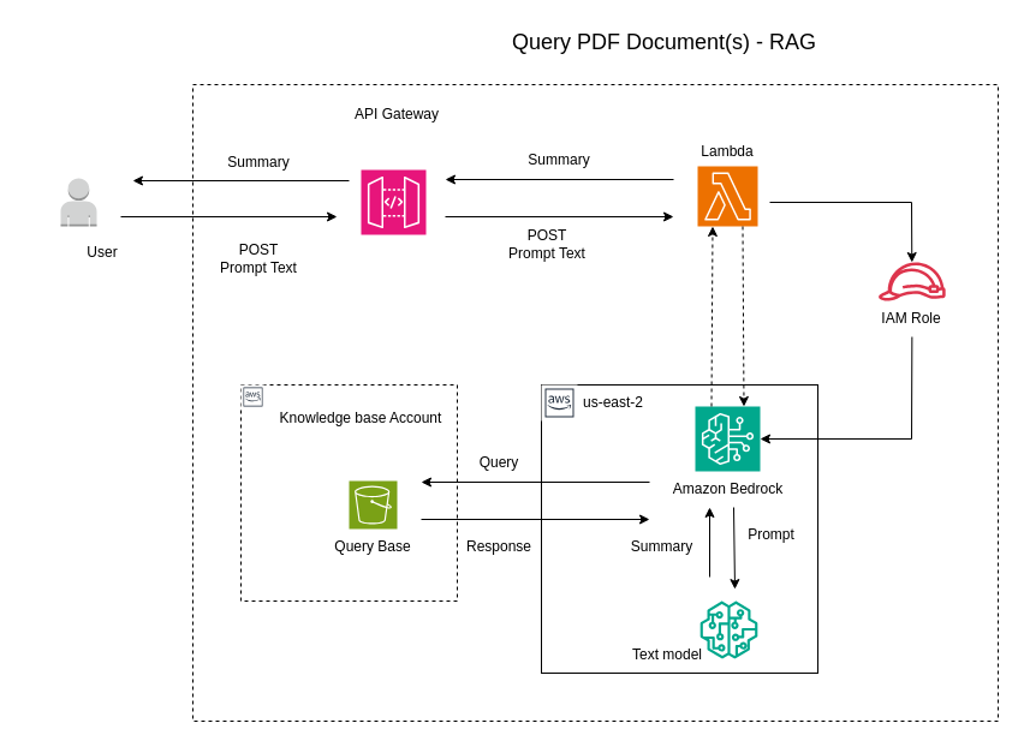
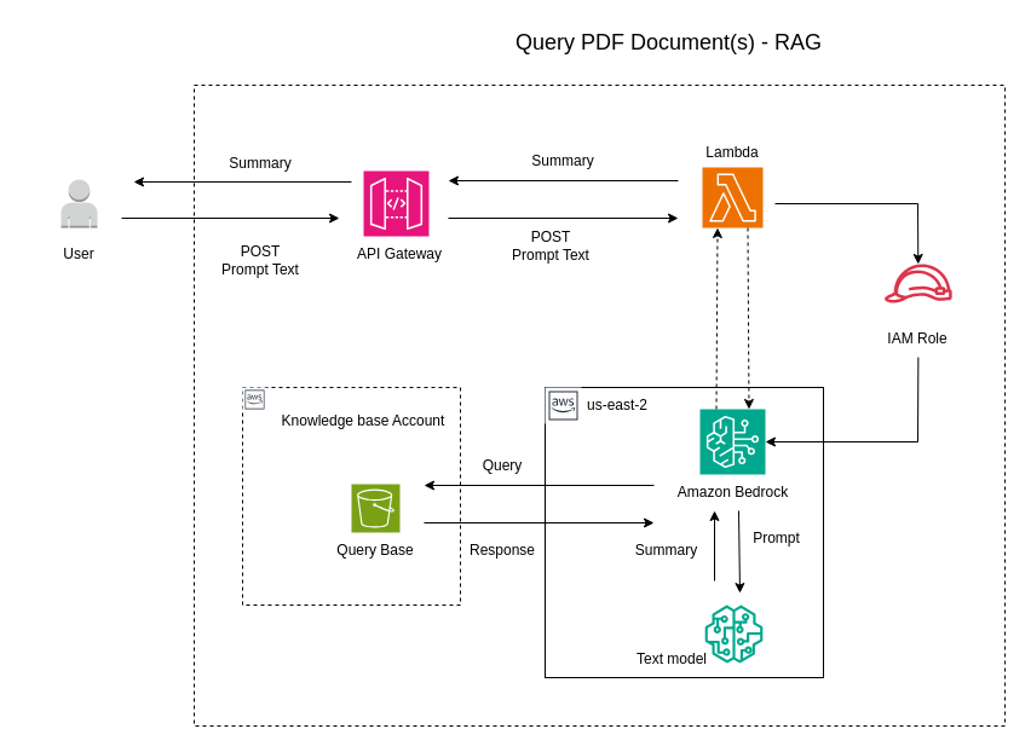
  <mxCell id="0" />
  <mxCell id="1" parent="0" />
  <mxCell id="2" value="" style="rounded=0;whiteSpace=wrap;html=1;dashed=1;" vertex="1" parent="1"><mxGeometry x="160" y="70" width="670" height="530" as="geometry" /></mxCell>
  <mxCell id="3" value="" style="outlineConnect=0;dashed=0;verticalLabelPosition=bottom;verticalAlign=top;align=center;html=1;shape=mxgraph.aws3.user;fillColor=#D2D3D3;gradientColor=none;" vertex="1" parent="1"><mxGeometry x="50" y="148" width="30" height="40" as="geometry" /></mxCell>
  <mxCell id="4" value="" style="sketch=0;points=[[0,0,0],[0.25,0,0],[0.5,0,0],[0.75,0,0],[1,0,0],[0,1,0],[0.25,1,0],[0.5,1,0],[0.75,1,0],[1,1,0],[0,0.25,0],[0,0.5,0],[0,0.75,0],[1,0.25,0],[1,0.5,0],[1,0.75,0]];outlineConnect=0;fontColor=#232F3E;fillColor=#E7157B;strokeColor=#ffffff;dashed=0;verticalLabelPosition=bottom;verticalAlign=top;align=center;html=1;fontSize=12;fontStyle=0;aspect=fixed;shape=mxgraph.aws4.resourceIcon;resIcon=mxgraph.aws4.api_gateway;" vertex="1" parent="1"><mxGeometry x="300" y="141" width="54" height="54" as="geometry" /></mxCell>
  <mxCell id="5" value="" style="endArrow=classic;html=1;rounded=0;" edge="1" parent="1"><mxGeometry width="50" height="50" relative="1" as="geometry"><mxPoint x="100" y="180" as="sourcePoint" /><mxPoint x="280" y="180" as="targetPoint" /></mxGeometry></mxCell>
  <mxCell id="6" value="" style="endArrow=classic;html=1;rounded=0;" edge="1" parent="1"><mxGeometry width="50" height="50" relative="1" as="geometry"><mxPoint x="290" y="150" as="sourcePoint" /><mxPoint x="110" y="150" as="targetPoint" /></mxGeometry></mxCell>
  <mxCell id="7" value="POST&lt;div&gt;Prompt Text&lt;/div&gt;" style="text;html=1;align=center;verticalAlign=middle;whiteSpace=wrap;rounded=0;" vertex="1" parent="1"><mxGeometry x="170" y="200" width="90" height="30" as="geometry" /></mxCell>
  <mxCell id="8" value="Summary" style="text;html=1;align=center;verticalAlign=middle;whiteSpace=wrap;rounded=0;" vertex="1" parent="1"><mxGeometry x="170" y="120" width="90" height="30" as="geometry" /></mxCell>
  <mxCell id="9" value="" style="sketch=0;points=[[0,0,0],[0.25,0,0],[0.5,0,0],[0.75,0,0],[1,0,0],[0,1,0],[0.25,1,0],[0.5,1,0],[0.75,1,0],[1,1,0],[0,0.25,0],[0,0.5,0],[0,0.75,0],[1,0.25,0],[1,0.5,0],[1,0.75,0]];outlineConnect=0;fontColor=#232F3E;fillColor=#ED7100;strokeColor=#ffffff;dashed=0;verticalLabelPosition=bottom;verticalAlign=top;align=center;html=1;fontSize=12;fontStyle=0;aspect=fixed;shape=mxgraph.aws4.resourceIcon;resIcon=mxgraph.aws4.lambda;" vertex="1" parent="1"><mxGeometry x="580" y="138" width="50" height="50" as="geometry" /></mxCell>
  <mxCell id="10" value="" style="endArrow=classic;html=1;rounded=0;" edge="1" parent="1"><mxGeometry width="50" height="50" relative="1" as="geometry"><mxPoint x="560" y="149" as="sourcePoint" /><mxPoint x="370" y="149" as="targetPoint" /></mxGeometry></mxCell>
  <mxCell id="11" value="Summary" style="text;html=1;align=center;verticalAlign=middle;whiteSpace=wrap;rounded=0;" vertex="1" parent="1"><mxGeometry x="420" y="118" width="90" height="30" as="geometry" /></mxCell>
  <mxCell id="12" value="POST&lt;div&gt;Prompt Text&lt;/div&gt;" style="text;html=1;align=center;verticalAlign=middle;whiteSpace=wrap;rounded=0;" vertex="1" parent="1"><mxGeometry x="410" y="188" width="90" height="30" as="geometry" /></mxCell>
  <mxCell id="13" value="" style="endArrow=classic;html=1;rounded=0;entryX=0.141;entryY=0.193;entryDx=0;entryDy=0;entryPerimeter=0;" edge="1" parent="1"><mxGeometry width="50" height="50" relative="1" as="geometry"><mxPoint x="370" y="180" as="sourcePoint" /><mxPoint x="560" y="180" as="targetPoint" /></mxGeometry></mxCell>
  <mxCell id="14" value="" style="sketch=0;outlineConnect=0;fontColor=#232F3E;gradientColor=none;fillColor=#DD344C;strokeColor=none;dashed=0;verticalLabelPosition=bottom;verticalAlign=top;align=center;html=1;fontSize=12;fontStyle=0;aspect=fixed;pointerEvents=1;shape=mxgraph.aws4.role;" vertex="1" parent="1"><mxGeometry x="730" y="218" width="56.73" height="32" as="geometry" /></mxCell>
- <mxCell id="15" value="IAM Role" style="text;html=1;align=center;verticalAlign=middle;whiteSpace=wrap;rounded=0;" vertex="1" parent="1"><mxGeometry x="713.36" y="250" width="90" height="30" as="geometry" /></mxCell>
+ <mxCell id="15" value="IAM Role" style="text;html=1;align=center;verticalAlign=middle;whiteSpace=wrap;rounded=0;" vertex="1" parent="1"><mxGeometry x="713.36" y="265" width="90" height="30" as="geometry" /></mxCell>
  <mxCell id="16" value="" style="endArrow=classic;html=1;rounded=0;" edge="1" parent="1" target="14"><mxGeometry width="50" height="50" relative="1" as="geometry"><mxPoint x="640" y="168" as="sourcePoint" /><mxPoint x="690" y="118" as="targetPoint" /><Array as="points"><mxPoint x="758" y="168" /></Array></mxGeometry></mxCell>
  <mxCell id="17" value="" style="rounded=0;whiteSpace=wrap;html=1;" vertex="1" parent="1"><mxGeometry x="450" y="320" width="230" height="240" as="geometry" /></mxCell>
  <mxCell id="18" value="" style="endArrow=classic;html=1;rounded=0;exitX=0.5;exitY=1;exitDx=0;exitDy=0;entryX=1;entryY=0.5;entryDx=0;entryDy=0;entryPerimeter=0;" edge="1" parent="1" source="15" target="21"><mxGeometry width="50" height="50" relative="1" as="geometry"><mxPoint x="640" y="400" as="sourcePoint" /><mxPoint x="690" y="350" as="targetPoint" /><Array as="points"><mxPoint x="758" y="365" /></Array></mxGeometry></mxCell>
  <mxCell id="19" value="us-east-2" style="text;html=1;align=center;verticalAlign=middle;whiteSpace=wrap;rounded=0;" vertex="1" parent="1"><mxGeometry x="470" y="320" width="80" height="30" as="geometry" /></mxCell>
  <mxCell id="20" value="" style="sketch=0;outlineConnect=0;fontColor=#232F3E;gradientColor=none;strokeColor=#232F3E;fillColor=#ffffff;dashed=0;verticalLabelPosition=bottom;verticalAlign=top;align=center;html=1;fontSize=12;fontStyle=0;aspect=fixed;shape=mxgraph.aws4.resourceIcon;resIcon=mxgraph.aws4.aws_cloud;" vertex="1" parent="1"><mxGeometry x="450" y="320" width="30" height="30" as="geometry" /></mxCell>
  <mxCell id="21" value="" style="sketch=0;points=[[0,0,0],[0.25,0,0],[0.5,0,0],[0.75,0,0],[1,0,0],[0,1,0],[0.25,1,0],[0.5,1,0],[0.75,1,0],[1,1,0],[0,0.25,0],[0,0.5,0],[0,0.75,0],[1,0.25,0],[1,0.5,0],[1,0.75,0]];outlineConnect=0;fontColor=#232F3E;fillColor=#01A88D;strokeColor=#ffffff;dashed=0;verticalLabelPosition=bottom;verticalAlign=top;align=center;html=1;fontSize=12;fontStyle=0;aspect=fixed;shape=mxgraph.aws4.resourceIcon;resIcon=mxgraph.aws4.bedrock;" vertex="1" parent="1"><mxGeometry x="578" y="338" width="54" height="54" as="geometry" /></mxCell>
  <mxCell id="22" value="Amazon Bedrock" style="text;html=1;align=center;verticalAlign=middle;whiteSpace=wrap;rounded=0;" vertex="1" parent="1"><mxGeometry x="552.5" y="392" width="105" height="30" as="geometry" /></mxCell>
  <mxCell id="23" value="" style="sketch=0;outlineConnect=0;fontColor=#232F3E;gradientColor=none;fillColor=#01A88D;strokeColor=none;dashed=0;verticalLabelPosition=bottom;verticalAlign=top;align=center;html=1;fontSize=12;fontStyle=0;aspect=fixed;pointerEvents=1;shape=mxgraph.aws4.sagemaker_model;" vertex="1" parent="1"><mxGeometry x="582" y="500" width="48" height="48" as="geometry" /></mxCell>
  <mxCell id="24" value="" style="endArrow=classic;html=1;rounded=0;exitX=0.75;exitY=1;exitDx=0;exitDy=0;exitPerimeter=0;entryX=0.75;entryY=0;entryDx=0;entryDy=0;entryPerimeter=0;dashed=1;" edge="1" parent="1" source="9" target="21"><mxGeometry width="50" height="50" relative="1" as="geometry"><mxPoint x="578" y="290" as="sourcePoint" /><mxPoint x="628" y="240" as="targetPoint" /></mxGeometry></mxCell>
  <mxCell id="25" value="" style="endArrow=classic;html=1;rounded=0;exitX=0.25;exitY=0;exitDx=0;exitDy=0;exitPerimeter=0;entryX=0.25;entryY=1;entryDx=0;entryDy=0;entryPerimeter=0;dashed=1;" edge="1" parent="1" source="21" target="9"><mxGeometry width="50" height="50" relative="1" as="geometry"><mxPoint x="550" y="238" as="sourcePoint" /><mxPoint x="600" y="188" as="targetPoint" /></mxGeometry></mxCell>
  <mxCell id="26" value="" style="endArrow=classic;html=1;rounded=0;" edge="1" parent="1"><mxGeometry width="50" height="50" relative="1" as="geometry"><mxPoint x="590" y="480" as="sourcePoint" /><mxPoint x="590" y="422" as="targetPoint" /></mxGeometry></mxCell>
  <mxCell id="27" value="" style="endArrow=classic;html=1;rounded=0;exitX=0.633;exitY=1;exitDx=0;exitDy=0;exitPerimeter=0;entryX=0.739;entryY=0.63;entryDx=0;entryDy=0;entryPerimeter=0;" edge="1" parent="1"><mxGeometry width="50" height="50" relative="1" as="geometry"><mxPoint x="609.995" y="422" as="sourcePoint" /><mxPoint x="611" y="490.1" as="targetPoint" /></mxGeometry></mxCell>
  <mxCell id="28" value="Summary" style="text;html=1;align=center;verticalAlign=middle;whiteSpace=wrap;rounded=0;" vertex="1" parent="1"><mxGeometry x="519" y="440" width="63" height="30" as="geometry" /></mxCell>
  <mxCell id="29" value="Prompt" style="text;html=1;align=center;verticalAlign=middle;whiteSpace=wrap;rounded=0;" vertex="1" parent="1"><mxGeometry x="610" y="430" width="63" height="30" as="geometry" /></mxCell>
  <mxCell id="30" value="" style="rounded=0;whiteSpace=wrap;html=1;dashed=1;" vertex="1" parent="1"><mxGeometry x="200" y="320" width="180" height="180" as="geometry" /></mxCell>
  <mxCell id="31" value="" style="sketch=0;points=[[0,0,0],[0.25,0,0],[0.5,0,0],[0.75,0,0],[1,0,0],[0,1,0],[0.25,1,0],[0.5,1,0],[0.75,1,0],[1,1,0],[0,0.25,0],[0,0.5,0],[0,0.75,0],[1,0.25,0],[1,0.5,0],[1,0.75,0]];outlineConnect=0;fontColor=#232F3E;fillColor=#7AA116;strokeColor=#ffffff;dashed=0;verticalLabelPosition=bottom;verticalAlign=top;align=center;html=1;fontSize=12;fontStyle=0;aspect=fixed;shape=mxgraph.aws4.resourceIcon;resIcon=mxgraph.aws4.s3;" vertex="1" parent="1"><mxGeometry x="290" y="400" width="40" height="40" as="geometry" /></mxCell>
  <mxCell id="32" value="Query Base" style="text;html=1;align=center;verticalAlign=middle;whiteSpace=wrap;rounded=0;" vertex="1" parent="1"><mxGeometry x="270" y="440" width="80" height="30" as="geometry" /></mxCell>
  <mxCell id="33" value="" style="endArrow=classic;html=1;rounded=0;" edge="1" parent="1"><mxGeometry width="50" height="50" relative="1" as="geometry"><mxPoint x="540" y="401" as="sourcePoint" /><mxPoint x="350" y="401" as="targetPoint" /></mxGeometry></mxCell>
  <mxCell id="34" value="Query" style="text;html=1;align=center;verticalAlign=middle;whiteSpace=wrap;rounded=0;" vertex="1" parent="1"><mxGeometry x="370" y="370" width="90" height="30" as="geometry" /></mxCell>
  <mxCell id="35" value="Response" style="text;html=1;align=center;verticalAlign=middle;whiteSpace=wrap;rounded=0;" vertex="1" parent="1"><mxGeometry x="375" y="440" width="80" height="30" as="geometry" /></mxCell>
  <mxCell id="36" value="" style="endArrow=classic;html=1;rounded=0;entryX=0.141;entryY=0.193;entryDx=0;entryDy=0;entryPerimeter=0;" edge="1" parent="1"><mxGeometry width="50" height="50" relative="1" as="geometry"><mxPoint x="350" y="432" as="sourcePoint" /><mxPoint x="540" y="432" as="targetPoint" /></mxGeometry></mxCell>
  <mxCell id="37" value="&lt;span style=&quot;font-size: 18px;&quot;&gt;Query PDF Document(s) - RAG&lt;/span&gt;" style="text;html=1;align=center;verticalAlign=middle;whiteSpace=wrap;rounded=0;" vertex="1" parent="1"><mxGeometry x="385" y="20" width="335" height="30" as="geometry" /></mxCell>
  <mxCell id="38" value="" style="sketch=0;outlineConnect=0;fontColor=#232F3E;gradientColor=none;strokeColor=#232F3E;fillColor=#ffffff;dashed=0;verticalLabelPosition=bottom;verticalAlign=top;align=center;html=1;fontSize=12;fontStyle=0;aspect=fixed;shape=mxgraph.aws4.resourceIcon;resIcon=mxgraph.aws4.aws_cloud;" vertex="1" parent="1"><mxGeometry x="200" y="320" width="20" height="20" as="geometry" /></mxCell>
  <mxCell id="39" value="Knowledge base Account" style="text;html=1;align=center;verticalAlign=middle;whiteSpace=wrap;rounded=0;" vertex="1" parent="1"><mxGeometry x="230" y="335" width="140" height="25" as="geometry" /></mxCell>
- <mxCell id="40" value="API Gateway" style="text;html=1;align=center;verticalAlign=middle;whiteSpace=wrap;rounded=0;" vertex="1" parent="1"><mxGeometry x="285" y="80" width="90" height="30" as="geometry" /></mxCell>
+ <mxCell id="40" value="API Gateway" style="text;html=1;align=center;verticalAlign=middle;whiteSpace=wrap;rounded=0;" vertex="1" parent="1"><mxGeometry x="285" y="195" width="90" height="30" as="geometry" /></mxCell>
  <mxCell id="41" value="Lambda" style="text;html=1;align=center;verticalAlign=middle;whiteSpace=wrap;rounded=0;" vertex="1" parent="1"><mxGeometry x="560" y="111" width="90" height="30" as="geometry" /></mxCell>
  <mxCell id="42" value="Text model" style="text;html=1;align=center;verticalAlign=middle;whiteSpace=wrap;rounded=0;" vertex="1" parent="1"><mxGeometry x="510" y="530" width="90" height="30" as="geometry" /></mxCell>
- <mxCell id="43" value="User" style="text;html=1;align=center;verticalAlign=middle;whiteSpace=wrap;rounded=0;" vertex="1" parent="1"><mxGeometry x="40" y="195" width="90" height="30" as="geometry" /></mxCell>
+ <mxCell id="43" value="User" style="text;html=1;align=center;verticalAlign=middle;whiteSpace=wrap;rounded=0;" vertex="1" parent="1"><mxGeometry x="20" y="195" width="90" height="30" as="geometry" /></mxCell>
